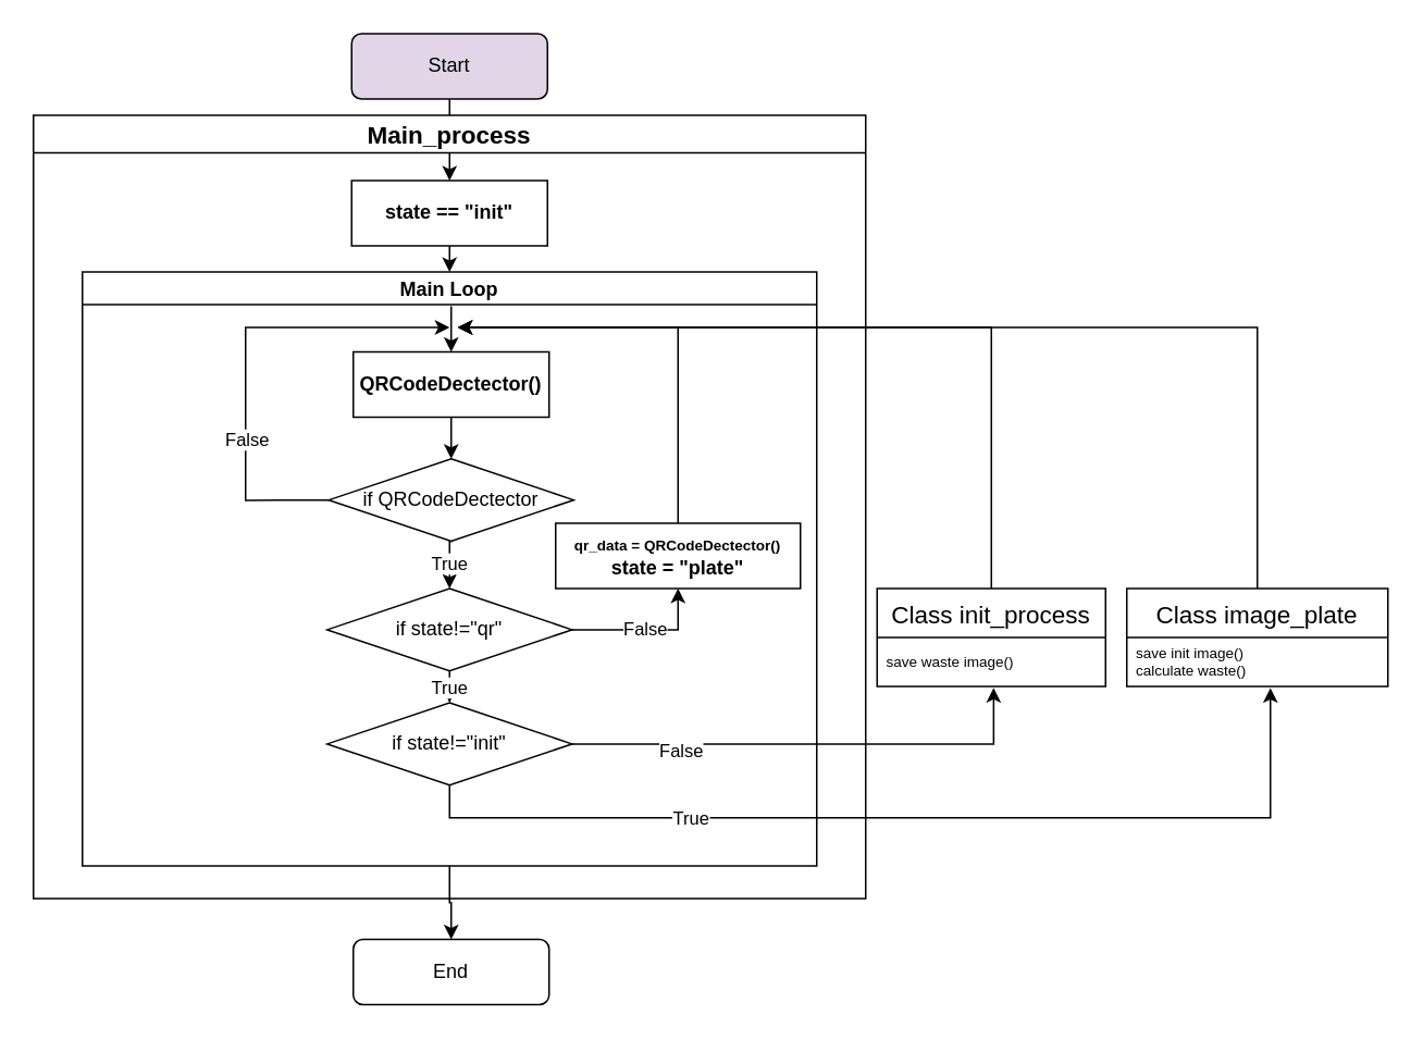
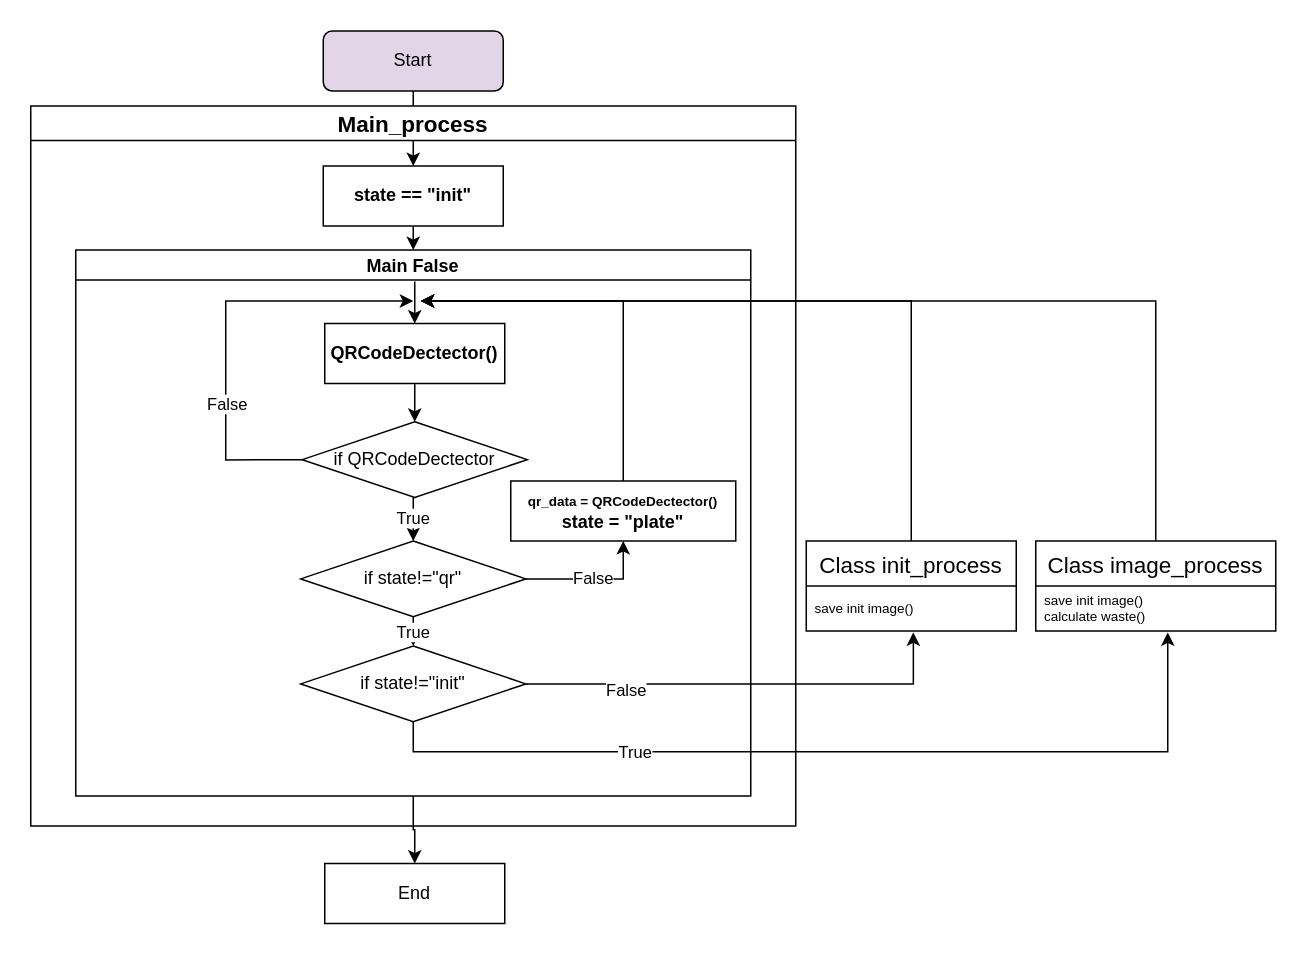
  <mxCell id="0" />
  <mxCell id="1" parent="0" />
  <mxCell id="2" style="edgeStyle=orthogonalEdgeStyle;rounded=0;orthogonalLoop=1;jettySize=auto;html=1;exitX=0.5;exitY=1;exitDx=0;exitDy=0;entryX=0.5;entryY=0;entryDx=0;entryDy=0;" edge="1" parent="1" source="3" target="14"><mxGeometry relative="1" as="geometry" /></mxCell>
  <mxCell id="3" value="Start" style="rounded=1;whiteSpace=wrap;html=1;fontSize=12;glass=0;strokeWidth=1;shadow=0;fillColor=#e1d5e7;" parent="1" vertex="1"><mxGeometry x="215" y="20" width="120" height="40" as="geometry" /></mxCell>
- <mxCell id="4" value="End" style="rounded=1;whiteSpace=wrap;html=1;fontSize=12;glass=0;strokeWidth=1;shadow=0;" parent="1" vertex="1"><mxGeometry x="216" y="575" width="120" height="40" as="geometry" /></mxCell>
+ <mxCell id="4" value="End" style="whiteSpace=wrap;html=1;fontSize=12;glass=0;strokeWidth=1;shadow=0;rounded=0;" parent="1" vertex="1"><mxGeometry x="216" y="575" width="120" height="40" as="geometry" /></mxCell>
  <mxCell id="5" style="edgeStyle=orthogonalEdgeStyle;rounded=0;orthogonalLoop=1;jettySize=auto;html=1;exitX=0.5;exitY=1;exitDx=0;exitDy=0;entryX=0.5;entryY=0;entryDx=0;entryDy=0;fontSize=9;" edge="1" parent="1" source="6" target="4"><mxGeometry relative="1" as="geometry" /></mxCell>
- <mxCell id="6" value="Main Loop" style="swimlane;startSize=20;horizontal=1;containerType=tree;" vertex="1" parent="1"><mxGeometry y="166" width="450" height="364" as="geometry" x="50" /></mxCell>
+ <mxCell id="6" value="Main False" style="swimlane;startSize=20;horizontal=1;containerType=tree;" vertex="1" parent="1"><mxGeometry y="166" width="450" height="364" as="geometry" x="50" /></mxCell>
  <mxCell id="7" style="edgeStyle=orthogonalEdgeStyle;rounded=0;orthogonalLoop=1;jettySize=auto;html=1;entryX=0.5;entryY=0;entryDx=0;entryDy=0;" edge="1" parent="6" target="18"><mxGeometry relative="1" as="geometry"><mxPoint x="226" y="21" as="sourcePoint" /><mxPoint x="226" y="44" as="targetPoint" /></mxGeometry></mxCell>
  <mxCell id="8" value="False" style="edgeStyle=orthogonalEdgeStyle;rounded=0;orthogonalLoop=1;jettySize=auto;html=1;exitX=1;exitY=0.5;exitDx=0;exitDy=0;entryX=0.5;entryY=1;entryDx=0;entryDy=0;" edge="1" parent="6" source="10" target="11"><mxGeometry relative="1" as="geometry" /></mxCell>
  <mxCell id="9" value="True" style="edgeStyle=orthogonalEdgeStyle;rounded=0;orthogonalLoop=1;jettySize=auto;html=1;exitX=0.5;exitY=1;exitDx=0;exitDy=0;entryX=0.5;entryY=0;entryDx=0;entryDy=0;fontSize=11;" edge="1" parent="6" source="10" target="12"><mxGeometry relative="1" as="geometry" /></mxCell>
  <mxCell id="10" value="if state!=&quot;qr&quot;" style="rhombus;whiteSpace=wrap;html=1;" vertex="1" parent="6"><mxGeometry x="150" y="194" width="150" height="50.5" as="geometry" /></mxCell>
  <mxCell id="11" value="&lt;font style=&quot;font-size: 9px&quot;&gt;&lt;b style=&quot;font-size: 9px&quot;&gt;qr_data =&amp;nbsp;&lt;/b&gt;&lt;b style=&quot;font-size: 9px&quot;&gt;QRCodeDectector()&lt;br&gt;&lt;/b&gt;&lt;/font&gt;&lt;b&gt;state = &quot;plate&quot;&lt;br&gt;&lt;/b&gt;" style="whiteSpace=wrap;html=1;treeFolding=1;treeMoving=1;newEdgeStyle={&quot;edgeStyle&quot;:&quot;elbowEdgeStyle&quot;,&quot;startArrow&quot;:&quot;none&quot;,&quot;endArrow&quot;:&quot;none&quot;};" vertex="1" parent="6"><mxGeometry x="290" y="154" width="150" height="40" as="geometry" /></mxCell>
  <mxCell id="12" value="if state!=&quot;init&quot;" style="rhombus;whiteSpace=wrap;html=1;" vertex="1" parent="6"><mxGeometry x="150" y="264" width="150" height="50.5" as="geometry" /></mxCell>
  <mxCell id="13" style="edgeStyle=orthogonalEdgeStyle;rounded=0;orthogonalLoop=1;jettySize=auto;html=1;exitX=0.5;exitY=1;exitDx=0;exitDy=0;entryX=0.5;entryY=0;entryDx=0;entryDy=0;" edge="1" parent="1" source="14" target="6"><mxGeometry relative="1" as="geometry" /></mxCell>
  <mxCell id="14" value="&lt;b&gt;state == &quot;init&quot;&lt;/b&gt;" style="whiteSpace=wrap;html=1;treeFolding=1;treeMoving=1;newEdgeStyle={&quot;edgeStyle&quot;:&quot;elbowEdgeStyle&quot;,&quot;startArrow&quot;:&quot;none&quot;,&quot;endArrow&quot;:&quot;none&quot;};" vertex="1" parent="1"><mxGeometry x="215" y="110" width="120" height="40" as="geometry" /></mxCell>
  <mxCell id="15" style="edgeStyle=orthogonalEdgeStyle;rounded=0;orthogonalLoop=1;jettySize=auto;html=1;exitX=0.5;exitY=1;exitDx=0;exitDy=0;" edge="1" parent="1" source="18" target="17"><mxGeometry relative="1" as="geometry" /></mxCell>
  <mxCell id="16" value="True" style="edgeStyle=orthogonalEdgeStyle;rounded=0;orthogonalLoop=1;jettySize=auto;html=1;exitX=0.5;exitY=1;exitDx=0;exitDy=0;entryX=0.5;entryY=0;entryDx=0;entryDy=0;" edge="1" parent="1" target="10"><mxGeometry relative="1" as="geometry"><mxPoint x="277" y="331" as="sourcePoint" /><mxPoint x="276" y="350" as="targetPoint" /></mxGeometry></mxCell>
  <mxCell id="17" value="if QRCodeDectector&lt;br&gt;" style="rhombus;whiteSpace=wrap;html=1;" vertex="1" parent="1"><mxGeometry x="201" y="280.5" width="150" height="50.5" as="geometry" /></mxCell>
  <mxCell id="18" value="&lt;b&gt;QRCodeDectector()&lt;br&gt;&lt;/b&gt;" style="whiteSpace=wrap;html=1;treeFolding=1;treeMoving=1;newEdgeStyle={&quot;edgeStyle&quot;:&quot;elbowEdgeStyle&quot;,&quot;startArrow&quot;:&quot;none&quot;,&quot;endArrow&quot;:&quot;none&quot;};" vertex="1" parent="1"><mxGeometry x="216" y="215" width="120" height="40" as="geometry" /></mxCell>
  <mxCell id="19" value="" style="endArrow=classic;html=1;rounded=0;exitX=0;exitY=0.5;exitDx=0;exitDy=0;" edge="1" parent="1" source="17"><mxGeometry width="50" height="50" relative="1" as="geometry"><mxPoint x="215" y="370" as="sourcePoint" /><mxPoint x="275" y="200" as="targetPoint" /><Array as="points"><mxPoint x="150" y="306" /><mxPoint x="150" y="200" /></Array></mxGeometry></mxCell>
  <mxCell id="20" value="False" style="edgeLabel;html=1;align=center;verticalAlign=middle;resizable=0;points=[];" vertex="1" connectable="0" parent="19"><mxGeometry x="-0.369" relative="1" as="geometry"><mxPoint as="offset" /></mxGeometry></mxCell>
  <mxCell id="21" style="edgeStyle=orthogonalEdgeStyle;rounded=0;orthogonalLoop=1;jettySize=auto;html=1;exitX=0.5;exitY=0;exitDx=0;exitDy=0;" edge="1" parent="1" source="11"><mxGeometry relative="1" as="geometry"><mxPoint x="280" y="200" as="targetPoint" /><Array as="points"><mxPoint x="415" y="200" /></Array></mxGeometry></mxCell>
  <mxCell id="22" style="edgeStyle=orthogonalEdgeStyle;rounded=0;orthogonalLoop=1;jettySize=auto;html=1;exitX=0.5;exitY=0;exitDx=0;exitDy=0;fontSize=15;" edge="1" parent="1" source="23"><mxGeometry relative="1" as="geometry"><mxPoint x="280" y="200" as="targetPoint" /><Array as="points"><mxPoint x="607" y="200" /></Array></mxGeometry></mxCell>
  <mxCell id="23" value="Class init_process" style="swimlane;fontStyle=0;childLayout=stackLayout;horizontal=1;startSize=30;horizontalStack=0;resizeParent=1;resizeParentMax=0;resizeLast=0;collapsible=1;marginBottom=0;fontSize=15;" vertex="1" parent="1"><mxGeometry x="537" y="360" width="140" height="60" as="geometry" /></mxCell>
- <mxCell id="24" value="save waste image()" style="text;strokeColor=none;fillColor=none;align=left;verticalAlign=middle;spacingLeft=4;spacingRight=4;overflow=hidden;points=[[0,0.5],[1,0.5]];portConstraint=eastwest;rotatable=0;fontSize=9;" vertex="1" parent="23"><mxGeometry y="30" width="140" height="30" as="geometry" /></mxCell>
+ <mxCell id="24" value="save init image()" style="text;strokeColor=none;fillColor=none;align=left;verticalAlign=middle;spacingLeft=4;spacingRight=4;overflow=hidden;points=[[0,0.5],[1,0.5]];portConstraint=eastwest;rotatable=0;fontSize=9;" vertex="1" parent="23"><mxGeometry y="30" width="140" height="30" as="geometry" /></mxCell>
  <mxCell id="25" value="Main_process" style="swimlane;fontSize=15;" vertex="1" parent="1"><mxGeometry x="20" y="70" width="510" height="480" as="geometry" /></mxCell>
  <mxCell id="26" style="edgeStyle=orthogonalEdgeStyle;rounded=0;orthogonalLoop=1;jettySize=auto;html=1;exitX=1;exitY=0.5;exitDx=0;exitDy=0;entryX=0.51;entryY=1.029;entryDx=0;entryDy=0;entryPerimeter=0;fontSize=11;" edge="1" parent="1" source="12" target="24"><mxGeometry relative="1" as="geometry" /></mxCell>
  <mxCell id="27" value="False" style="edgeLabel;html=1;align=center;verticalAlign=middle;resizable=0;points=[];fontSize=11;" vertex="1" connectable="0" parent="26"><mxGeometry x="-0.543" y="-4" relative="1" as="geometry"><mxPoint as="offset" /></mxGeometry></mxCell>
  <mxCell id="28" value="True" style="edgeStyle=orthogonalEdgeStyle;rounded=0;orthogonalLoop=1;jettySize=auto;html=1;exitX=0.5;exitY=1;exitDx=0;exitDy=0;fontSize=11;entryX=0.55;entryY=1.033;entryDx=0;entryDy=0;entryPerimeter=0;" edge="1" parent="1" source="12" target="31"><mxGeometry x="-0.442" relative="1" as="geometry"><mxPoint x="275" y="510" as="targetPoint" /><mxPoint as="offset" /></mxGeometry></mxCell>
  <mxCell id="29" style="edgeStyle=orthogonalEdgeStyle;rounded=0;orthogonalLoop=1;jettySize=auto;html=1;exitX=0.5;exitY=0;exitDx=0;exitDy=0;fontSize=11;" edge="1" parent="1" source="30"><mxGeometry relative="1" as="geometry"><mxPoint x="280" y="200" as="targetPoint" /><Array as="points"><mxPoint x="770" y="200" /></Array></mxGeometry></mxCell>
- <mxCell id="30" value="Class image_plate" style="swimlane;fontStyle=0;childLayout=stackLayout;horizontal=1;startSize=30;horizontalStack=0;resizeParent=1;resizeParentMax=0;resizeLast=0;collapsible=1;marginBottom=0;fontSize=15;" vertex="1" parent="1"><mxGeometry x="690" y="360" width="160" height="60" as="geometry" /></mxCell>
+ <mxCell id="30" value="Class image_process" style="swimlane;fontStyle=0;childLayout=stackLayout;horizontal=1;startSize=30;horizontalStack=0;resizeParent=1;resizeParentMax=0;resizeLast=0;collapsible=1;marginBottom=0;fontSize=15;" vertex="1" parent="1"><mxGeometry x="690" y="360" width="160" height="60" as="geometry" /></mxCell>
  <mxCell id="31" value="save init image()&#10;calculate waste()" style="text;strokeColor=none;fillColor=none;align=left;verticalAlign=middle;spacingLeft=4;spacingRight=4;overflow=hidden;points=[[0,0.5],[1,0.5]];portConstraint=eastwest;rotatable=0;fontSize=9;" vertex="1" parent="30"><mxGeometry y="30" width="160" height="30" as="geometry" /></mxCell>
